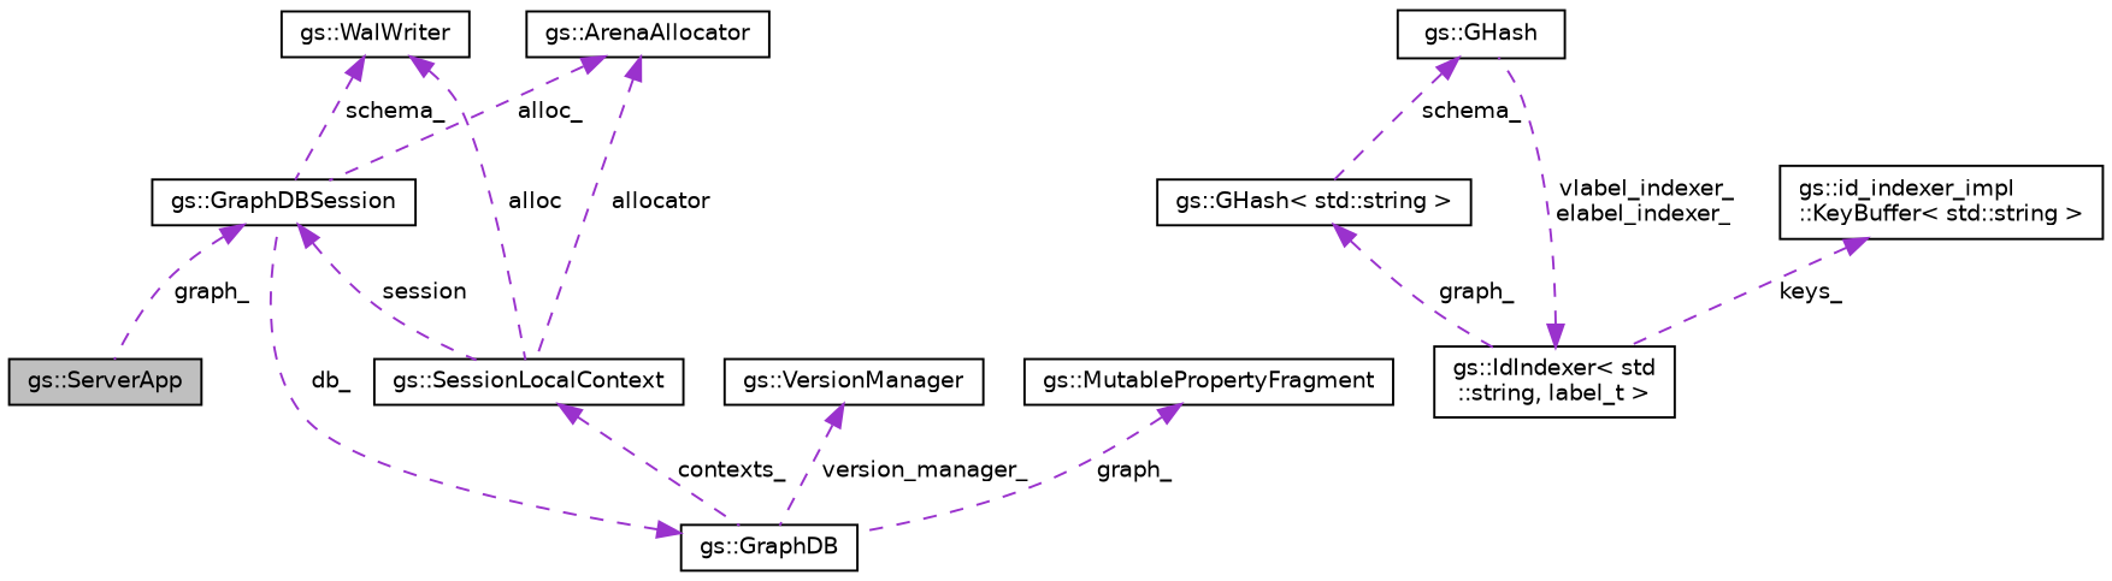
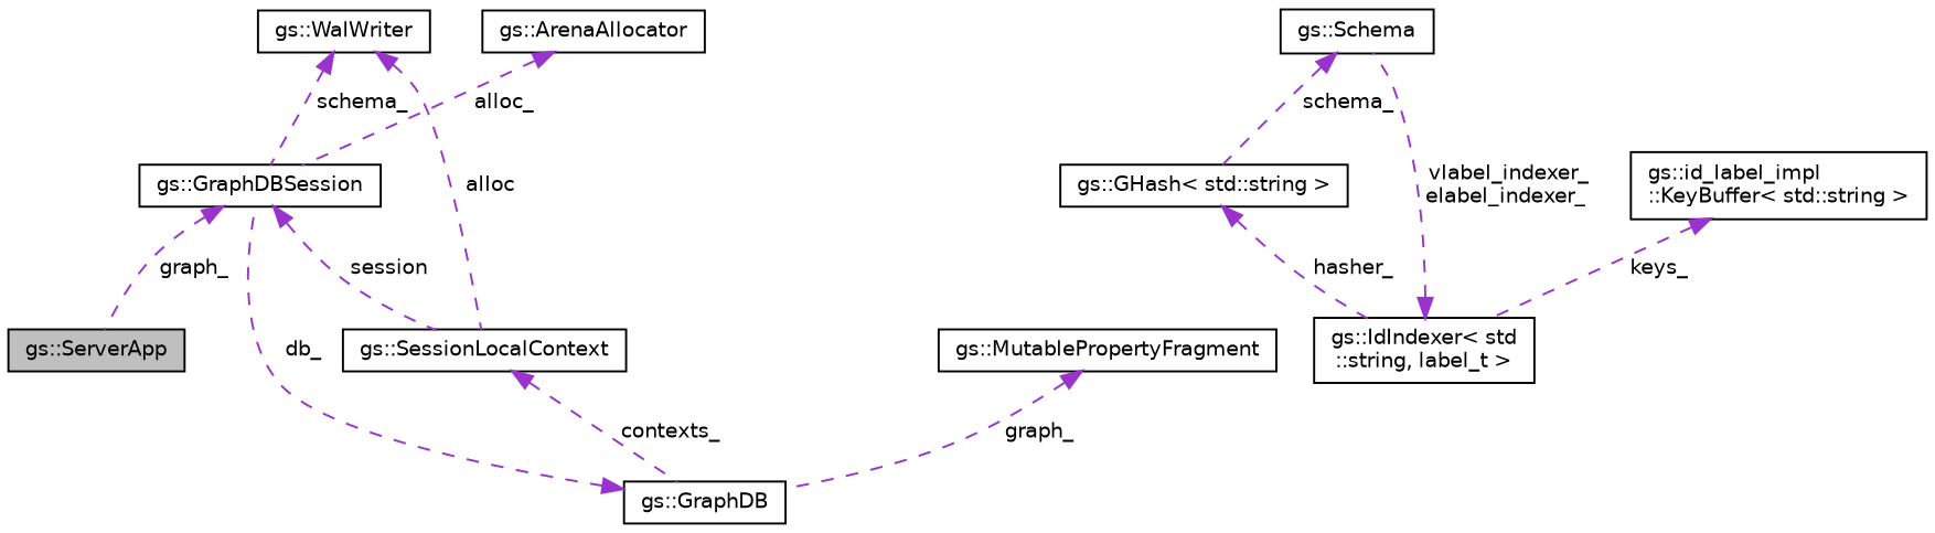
  digraph {
    node [color=black fillcolor=white fontname=Helvetica fontsize=10 shape=record style=filled]
    edge [color=darkorchid3 dir=back fontname=Helvetica fontsize=10 labelfontname=Helvetica labelfontsize=10 style=dashed]
    n1 [fillcolor=grey75 fontcolor=black height=0.2 label="gs::ServerApp" width=0.4]
    n2 [height=0.2 label="gs::GraphDBSession" width=0.4]
    n3 [height=0.2 label="gs::SessionLocalContext" width=0.4]
    n4 [height=0.2 label="gs::GraphDB" width=0.4]
-   n5 [height=0.2 label="gs::VersionManager" width=0.4]
    n6 [height=0.2 label="gs::MutablePropertyFragment" width=0.4]
-   n7 [height=0.2 label="gs::GHash" width=0.4]
+   n7 [height=0.2 label="gs::Schema" width=0.4]
    n8 [height=0.2 label="gs::GHash\< std::string \>" width=0.4]
    n9 [height=0.2 label="gs::IdIndexer\< std\l::string, label_t \>" width=0.4]
-   n10 [height=0.2 label="gs::id_indexer_impl\l::KeyBuffer\< std::string \>" width=0.4]
+   n10 [height=0.2 label="gs::id_label_impl\l::KeyBuffer\< std::string \>" width=0.4]
    n11 [height=0.2 label="gs::WalWriter" width=0.4]
    n12 [height=0.2 label="gs::ArenaAllocator" width=0.4]
    n2 -> n1 [label=" graph_"]
    n2 -> n3 [label=" session"]
    n3 -> n4 [label=" contexts_"]
    n4 -> n2 [label=" db_"]
-   n5 -> n4 [label=" version_manager_"]
    n6 -> n4 [label=" graph_"]
    n7 -> n8 [label=" schema_"]
-   n8 -> n9 [label=" graph_"]
+   n8 -> n9 [label=" hasher_"]
    n9 -> n7 [label=" vlabel_indexer_\nelabel_indexer_"]
    n10 -> n9 [label=" keys_"]
    n11 -> n2 [label=" schema_"]
    n11 -> n3 [label=" alloc"]
    n12 -> n2 [label=" alloc_"]
-   n12 -> n3 [label=" allocator"]
  }
